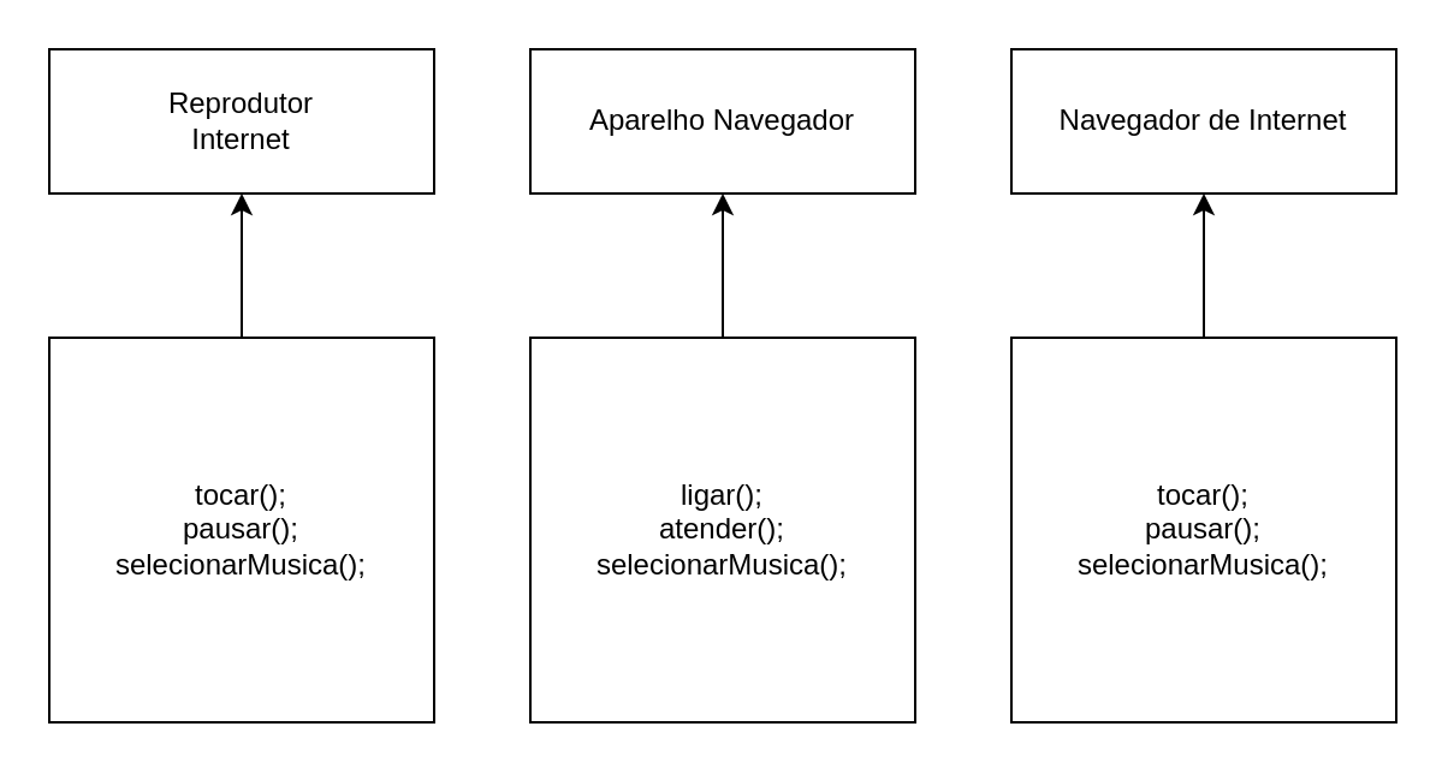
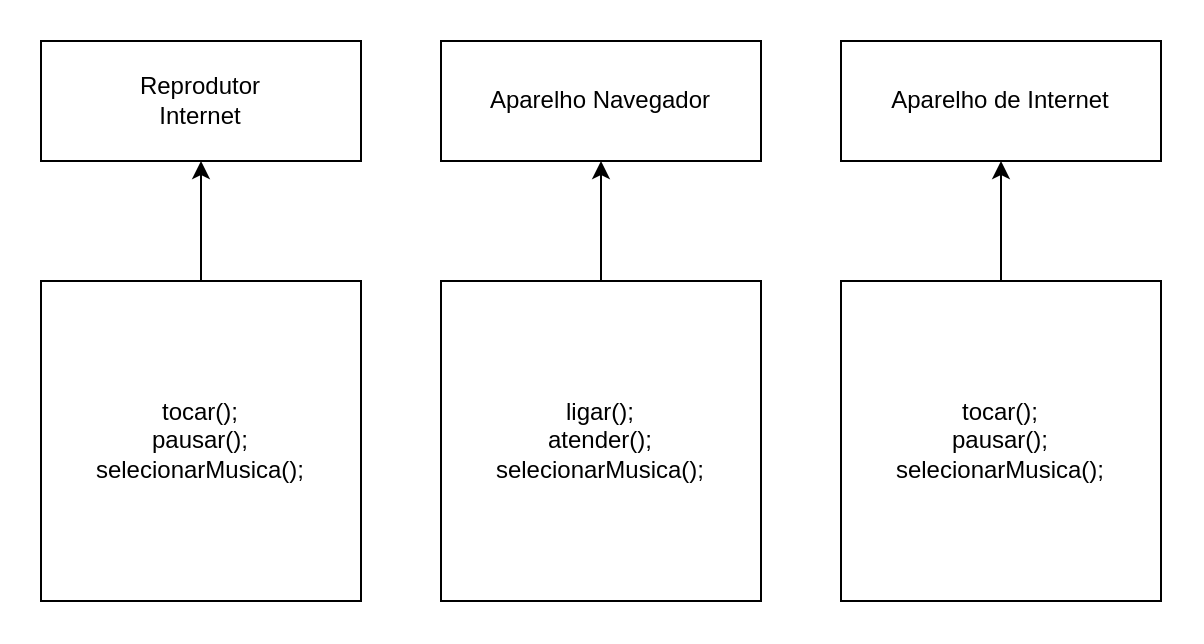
  <mxCell id="0" />
  <mxCell id="1" parent="0" />
  <mxCell id="2" value="" style="rounded=0;whiteSpace=wrap;html=1;" vertex="1" parent="1"><mxGeometry x="20" y="20" width="160" height="60" as="geometry" /></mxCell>
  <mxCell id="3" value="" style="rounded=0;whiteSpace=wrap;html=1;" vertex="1" parent="1"><mxGeometry x="220" y="20" width="160" height="60" as="geometry" /></mxCell>
  <mxCell id="4" value="" style="rounded=0;whiteSpace=wrap;html=1;" vertex="1" parent="1"><mxGeometry x="420" y="20" width="160" height="60" as="geometry" /></mxCell>
  <mxCell id="5" style="edgeStyle=none;html=1;exitX=0.5;exitY=0;exitDx=0;exitDy=0;entryX=0.5;entryY=1;entryDx=0;entryDy=0;" edge="1" parent="1" source="6" target="7"><mxGeometry relative="1" as="geometry" /></mxCell>
  <mxCell id="6" value="" style="whiteSpace=wrap;html=1;aspect=fixed;" vertex="1" parent="1"><mxGeometry x="20" y="140" width="160" height="160" as="geometry" /></mxCell>
  <mxCell id="7" value="Reprodutor&lt;br&gt;Internet" style="text;strokeColor=none;align=center;fillColor=none;html=1;verticalAlign=middle;whiteSpace=wrap;rounded=0;" vertex="1" parent="1"><mxGeometry x="20" y="20" width="160" height="60" as="geometry" /></mxCell>
  <mxCell id="8" value="Aparelho Navegador" style="text;strokeColor=none;align=center;fillColor=none;html=1;verticalAlign=middle;whiteSpace=wrap;rounded=0;" vertex="1" parent="1"><mxGeometry x="220" y="20" width="160" height="60" as="geometry" /></mxCell>
- <mxCell id="9" value="Navegador de Internet" style="text;strokeColor=none;align=center;fillColor=none;html=1;verticalAlign=middle;whiteSpace=wrap;rounded=0;" vertex="1" parent="1"><mxGeometry x="420" y="20" width="160" height="60" as="geometry" /></mxCell>
+ <mxCell id="9" value="Aparelho de Internet" style="text;strokeColor=none;align=center;fillColor=none;html=1;verticalAlign=middle;whiteSpace=wrap;rounded=0;" vertex="1" parent="1"><mxGeometry x="420" y="20" width="160" height="60" as="geometry" /></mxCell>
  <mxCell id="10" value="tocar();&lt;br&gt;pausar();&lt;br&gt;selecionarMusica();" style="text;strokeColor=none;align=center;fillColor=none;html=1;verticalAlign=middle;whiteSpace=wrap;rounded=0;" vertex="1" parent="1"><mxGeometry x="20" y="170" width="160" height="100" as="geometry" /></mxCell>
  <mxCell id="11" style="edgeStyle=none;html=1;exitX=0.5;exitY=0;exitDx=0;exitDy=0;entryX=0.5;entryY=1;entryDx=0;entryDy=0;" edge="1" parent="1" source="12" target="8"><mxGeometry relative="1" as="geometry" /></mxCell>
  <mxCell id="12" value="" style="whiteSpace=wrap;html=1;aspect=fixed;" vertex="1" parent="1"><mxGeometry x="220" y="140" width="160" height="160" as="geometry" /></mxCell>
  <mxCell id="13" style="edgeStyle=none;html=1;exitX=0.5;exitY=0;exitDx=0;exitDy=0;entryX=0.5;entryY=1;entryDx=0;entryDy=0;" edge="1" parent="1" source="14" target="9"><mxGeometry relative="1" as="geometry" /></mxCell>
  <mxCell id="14" value="" style="whiteSpace=wrap;html=1;aspect=fixed;" vertex="1" parent="1"><mxGeometry x="420" y="140" width="160" height="160" as="geometry" /></mxCell>
  <mxCell id="15" value="ligar();&lt;br&gt;atender();&lt;br&gt;selecionarMusica();" style="text;strokeColor=none;align=center;fillColor=none;html=1;verticalAlign=middle;whiteSpace=wrap;rounded=0;" vertex="1" parent="1"><mxGeometry x="220" y="170" width="160" height="100" as="geometry" /></mxCell>
  <mxCell id="16" value="tocar();&lt;br&gt;pausar();&lt;br&gt;selecionarMusica();" style="text;strokeColor=none;align=center;fillColor=none;html=1;verticalAlign=middle;whiteSpace=wrap;rounded=0;" vertex="1" parent="1"><mxGeometry x="420" y="170" width="160" height="100" as="geometry" /></mxCell>
